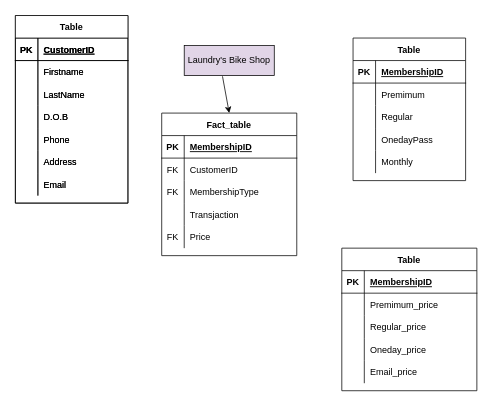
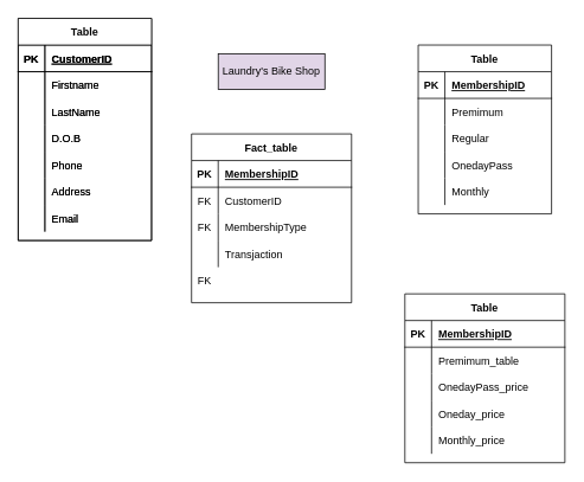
  <mxCell id="0" />
  <mxCell id="1" parent="0" />
  <mxCell id="2" value="Laundry's Bike Shop" style="rounded=0;whiteSpace=wrap;html=1;fillColor=#e1d5e7;" parent="1" vertex="1"><mxGeometry x="245" y="60" width="120" height="40" as="geometry" /></mxCell>
- <mxCell id="3" value="" style="endArrow=classic;html=1;rounded=0;exitX=0.425;exitY=1.025;exitDx=0;exitDy=0;exitPerimeter=0;entryX=0.5;entryY=0;entryDx=0;entryDy=0;" parent="1" source="2" target="4" edge="1"><mxGeometry width="50" height="50" relative="1" as="geometry"><mxPoint x="240" y="370" as="sourcePoint" /><mxPoint x="260" y="80" as="targetPoint" /></mxGeometry></mxCell>
  <mxCell id="4" value="Fact_table" style="shape=table;startSize=30;container=1;collapsible=1;childLayout=tableLayout;fixedRows=1;rowLines=0;fontStyle=1;align=center;resizeLast=1;" parent="1" vertex="1"><mxGeometry x="215" y="150" width="180" height="190" as="geometry" /></mxCell>
  <mxCell id="5" value="" style="shape=partialRectangle;collapsible=0;dropTarget=0;pointerEvents=0;fillColor=none;top=0;left=0;bottom=1;right=0;points=[[0,0.5],[1,0.5]];portConstraint=eastwest;" parent="4" vertex="1"><mxGeometry y="30" width="180" height="30" as="geometry" /></mxCell>
  <mxCell id="6" value="PK" style="shape=partialRectangle;connectable=0;fillColor=none;top=0;left=0;bottom=0;right=0;fontStyle=1;overflow=hidden;" parent="5" vertex="1"><mxGeometry width="30" height="30" as="geometry"><mxRectangle width="30" height="30" as="alternateBounds" /></mxGeometry></mxCell>
  <mxCell id="7" value="MembershipID" style="shape=partialRectangle;connectable=0;fillColor=none;top=0;left=0;bottom=0;right=0;align=left;spacingLeft=6;fontStyle=5;overflow=hidden;" parent="5" vertex="1"><mxGeometry x="30" width="150" height="30" as="geometry"><mxRectangle width="150" height="30" as="alternateBounds" /></mxGeometry></mxCell>
  <mxCell id="8" value="" style="shape=partialRectangle;collapsible=0;dropTarget=0;pointerEvents=0;fillColor=none;top=0;left=0;bottom=0;right=0;points=[[0,0.5],[1,0.5]];portConstraint=eastwest;" parent="4" vertex="1"><mxGeometry y="60" width="180" height="30" as="geometry" /></mxCell>
  <mxCell id="9" value="FK" style="shape=partialRectangle;connectable=0;fillColor=none;top=0;left=0;bottom=0;right=0;editable=1;overflow=hidden;" parent="8" vertex="1"><mxGeometry width="30" height="30" as="geometry"><mxRectangle width="30" height="30" as="alternateBounds" /></mxGeometry></mxCell>
  <mxCell id="10" value="CustomerID" style="shape=partialRectangle;connectable=0;fillColor=none;top=0;left=0;bottom=0;right=0;align=left;spacingLeft=6;overflow=hidden;" parent="8" vertex="1"><mxGeometry x="30" width="150" height="30" as="geometry"><mxRectangle width="150" height="30" as="alternateBounds" /></mxGeometry></mxCell>
  <mxCell id="11" value="" style="shape=partialRectangle;collapsible=0;dropTarget=0;pointerEvents=0;fillColor=none;top=0;left=0;bottom=0;right=0;points=[[0,0.5],[1,0.5]];portConstraint=eastwest;" parent="4" vertex="1"><mxGeometry y="90" width="180" height="30" as="geometry" /></mxCell>
  <mxCell id="12" value="FK" style="shape=partialRectangle;connectable=0;fillColor=none;top=0;left=0;bottom=0;right=0;editable=1;overflow=hidden;" parent="11" vertex="1"><mxGeometry width="30" height="30" as="geometry"><mxRectangle width="30" height="30" as="alternateBounds" /></mxGeometry></mxCell>
  <mxCell id="13" value="MembershipType" style="shape=partialRectangle;connectable=0;fillColor=none;top=0;left=0;bottom=0;right=0;align=left;spacingLeft=6;overflow=hidden;" parent="11" vertex="1"><mxGeometry x="30" width="150" height="30" as="geometry"><mxRectangle width="150" height="30" as="alternateBounds" /></mxGeometry></mxCell>
  <mxCell id="14" value="" style="shape=partialRectangle;collapsible=0;dropTarget=0;pointerEvents=0;fillColor=none;top=0;left=0;bottom=0;right=0;points=[[0,0.5],[1,0.5]];portConstraint=eastwest;" parent="4" vertex="1"><mxGeometry y="120" width="180" height="30" as="geometry" /></mxCell>
  <mxCell id="15" value="" style="shape=partialRectangle;connectable=0;fillColor=none;top=0;left=0;bottom=0;right=0;editable=1;overflow=hidden;" parent="14" vertex="1"><mxGeometry width="30" height="30" as="geometry"><mxRectangle width="30" height="30" as="alternateBounds" /></mxGeometry></mxCell>
  <mxCell id="16" value="Transjaction" style="shape=partialRectangle;connectable=0;fillColor=none;top=0;left=0;bottom=0;right=0;align=left;spacingLeft=6;overflow=hidden;" parent="14" vertex="1"><mxGeometry x="30" width="150" height="30" as="geometry"><mxRectangle width="150" height="30" as="alternateBounds" /></mxGeometry></mxCell>
  <mxCell id="17" value="" style="shape=partialRectangle;collapsible=0;dropTarget=0;pointerEvents=0;fillColor=none;top=0;left=0;bottom=0;right=0;points=[[0,0.5],[1,0.5]];portConstraint=eastwest;" parent="4" vertex="1"><mxGeometry y="150" width="180" height="30" as="geometry" /></mxCell>
  <mxCell id="18" value="FK" style="shape=partialRectangle;connectable=0;fillColor=none;top=0;left=0;bottom=0;right=0;editable=1;overflow=hidden;" parent="17" vertex="1"><mxGeometry width="30" height="30" as="geometry"><mxRectangle width="30" height="30" as="alternateBounds" /></mxGeometry></mxCell>
- <mxCell id="19" value="Price" style="shape=partialRectangle;connectable=0;fillColor=none;top=0;left=0;bottom=0;right=0;align=left;spacingLeft=6;overflow=hidden;" parent="17" vertex="1"><mxGeometry x="30" width="150" height="30" as="geometry"><mxRectangle width="150" height="30" as="alternateBounds" /></mxGeometry></mxCell>
  <mxCell id="20" value="Table" style="shape=table;startSize=30;container=1;collapsible=1;childLayout=tableLayout;fixedRows=1;rowLines=0;fontStyle=1;align=center;resizeLast=1;" parent="1" vertex="1"><mxGeometry x="20" y="20" width="150" height="250" as="geometry" /></mxCell>
  <mxCell id="21" value="" style="shape=partialRectangle;collapsible=0;dropTarget=0;pointerEvents=0;fillColor=none;top=0;left=0;bottom=1;right=0;points=[[0,0.5],[1,0.5]];portConstraint=eastwest;" parent="20" vertex="1"><mxGeometry y="30" width="150" height="30" as="geometry" /></mxCell>
  <mxCell id="22" value="PK" style="shape=partialRectangle;connectable=0;fillColor=none;top=0;left=0;bottom=0;right=0;fontStyle=1;overflow=hidden;" parent="21" vertex="1"><mxGeometry width="30" height="30" as="geometry"><mxRectangle width="30" height="30" as="alternateBounds" /></mxGeometry></mxCell>
  <mxCell id="23" value="CustomerID" style="shape=partialRectangle;connectable=0;fillColor=none;top=0;left=0;bottom=0;right=0;align=left;spacingLeft=6;fontStyle=5;overflow=hidden;" parent="21" vertex="1"><mxGeometry x="30" width="120" height="30" as="geometry"><mxRectangle width="120" height="30" as="alternateBounds" /></mxGeometry></mxCell>
  <mxCell id="24" value="" style="shape=partialRectangle;collapsible=0;dropTarget=0;pointerEvents=0;fillColor=none;top=0;left=0;bottom=0;right=0;points=[[0,0.5],[1,0.5]];portConstraint=eastwest;" parent="20" vertex="1"><mxGeometry y="60" width="150" height="30" as="geometry" /></mxCell>
  <mxCell id="25" value="" style="shape=partialRectangle;connectable=0;fillColor=none;top=0;left=0;bottom=0;right=0;editable=1;overflow=hidden;" parent="24" vertex="1"><mxGeometry width="30" height="30" as="geometry"><mxRectangle width="30" height="30" as="alternateBounds" /></mxGeometry></mxCell>
  <mxCell id="26" value="Firstname" style="shape=partialRectangle;connectable=0;fillColor=none;top=0;left=0;bottom=0;right=0;align=left;spacingLeft=6;overflow=hidden;" parent="24" vertex="1"><mxGeometry x="30" width="120" height="30" as="geometry"><mxRectangle width="120" height="30" as="alternateBounds" /></mxGeometry></mxCell>
  <mxCell id="27" value="" style="shape=partialRectangle;collapsible=0;dropTarget=0;pointerEvents=0;fillColor=none;top=0;left=0;bottom=0;right=0;points=[[0,0.5],[1,0.5]];portConstraint=eastwest;" parent="20" vertex="1"><mxGeometry y="90" width="150" height="30" as="geometry" /></mxCell>
  <mxCell id="28" value="" style="shape=partialRectangle;connectable=0;fillColor=none;top=0;left=0;bottom=0;right=0;editable=1;overflow=hidden;" parent="27" vertex="1"><mxGeometry width="30" height="30" as="geometry"><mxRectangle width="30" height="30" as="alternateBounds" /></mxGeometry></mxCell>
  <mxCell id="29" value="LastName" style="shape=partialRectangle;connectable=0;fillColor=none;top=0;left=0;bottom=0;right=0;align=left;spacingLeft=6;overflow=hidden;" parent="27" vertex="1"><mxGeometry x="30" width="120" height="30" as="geometry"><mxRectangle width="120" height="30" as="alternateBounds" /></mxGeometry></mxCell>
  <mxCell id="30" value="" style="shape=partialRectangle;collapsible=0;dropTarget=0;pointerEvents=0;fillColor=none;top=0;left=0;bottom=0;right=0;points=[[0,0.5],[1,0.5]];portConstraint=eastwest;" parent="20" vertex="1"><mxGeometry y="120" width="150" height="30" as="geometry" /></mxCell>
  <mxCell id="31" value="" style="shape=partialRectangle;connectable=0;fillColor=none;top=0;left=0;bottom=0;right=0;editable=1;overflow=hidden;" parent="30" vertex="1"><mxGeometry width="30" height="30" as="geometry"><mxRectangle width="30" height="30" as="alternateBounds" /></mxGeometry></mxCell>
  <mxCell id="32" value="D.O.B" style="shape=partialRectangle;connectable=0;fillColor=none;top=0;left=0;bottom=0;right=0;align=left;spacingLeft=6;overflow=hidden;" parent="30" vertex="1"><mxGeometry x="30" width="120" height="30" as="geometry"><mxRectangle width="120" height="30" as="alternateBounds" /></mxGeometry></mxCell>
  <mxCell id="33" value="" style="shape=partialRectangle;collapsible=0;dropTarget=0;pointerEvents=0;fillColor=none;top=0;left=0;bottom=0;right=0;points=[[0,0.5],[1,0.5]];portConstraint=eastwest;" parent="20" vertex="1"><mxGeometry y="150" width="150" height="30" as="geometry" /></mxCell>
  <mxCell id="34" value="" style="shape=partialRectangle;connectable=0;fillColor=none;top=0;left=0;bottom=0;right=0;editable=1;overflow=hidden;" parent="33" vertex="1"><mxGeometry width="30" height="30" as="geometry"><mxRectangle width="30" height="30" as="alternateBounds" /></mxGeometry></mxCell>
  <mxCell id="35" value="Phone" style="shape=partialRectangle;connectable=0;fillColor=none;top=0;left=0;bottom=0;right=0;align=left;spacingLeft=6;overflow=hidden;" parent="33" vertex="1"><mxGeometry x="30" width="120" height="30" as="geometry"><mxRectangle width="120" height="30" as="alternateBounds" /></mxGeometry></mxCell>
  <mxCell id="36" value="" style="shape=partialRectangle;collapsible=0;dropTarget=0;pointerEvents=0;fillColor=none;top=0;left=0;bottom=0;right=0;points=[[0,0.5],[1,0.5]];portConstraint=eastwest;" parent="20" vertex="1"><mxGeometry y="180" width="150" height="30" as="geometry" /></mxCell>
  <mxCell id="37" value="" style="shape=partialRectangle;connectable=0;fillColor=none;top=0;left=0;bottom=0;right=0;editable=1;overflow=hidden;" parent="36" vertex="1"><mxGeometry width="30" height="30" as="geometry"><mxRectangle width="30" height="30" as="alternateBounds" /></mxGeometry></mxCell>
  <mxCell id="38" value="Address" style="shape=partialRectangle;connectable=0;fillColor=none;top=0;left=0;bottom=0;right=0;align=left;spacingLeft=6;overflow=hidden;" parent="36" vertex="1"><mxGeometry x="30" width="120" height="30" as="geometry"><mxRectangle width="120" height="30" as="alternateBounds" /></mxGeometry></mxCell>
  <mxCell id="39" value="" style="shape=partialRectangle;collapsible=0;dropTarget=0;pointerEvents=0;fillColor=none;top=0;left=0;bottom=0;right=0;points=[[0,0.5],[1,0.5]];portConstraint=eastwest;" parent="20" vertex="1"><mxGeometry y="210" width="150" height="30" as="geometry" /></mxCell>
  <mxCell id="40" value="" style="shape=partialRectangle;connectable=0;fillColor=none;top=0;left=0;bottom=0;right=0;editable=1;overflow=hidden;" parent="39" vertex="1"><mxGeometry width="30" height="30" as="geometry"><mxRectangle width="30" height="30" as="alternateBounds" /></mxGeometry></mxCell>
  <mxCell id="41" value="Email" style="shape=partialRectangle;connectable=0;fillColor=none;top=0;left=0;bottom=0;right=0;align=left;spacingLeft=6;overflow=hidden;" parent="39" vertex="1"><mxGeometry x="30" width="120" height="30" as="geometry"><mxRectangle width="120" height="30" as="alternateBounds" /></mxGeometry></mxCell>
  <mxCell id="42" value="Table" style="shape=table;startSize=30;container=1;collapsible=1;childLayout=tableLayout;fixedRows=1;rowLines=0;fontStyle=1;align=center;resizeLast=1;" parent="1" vertex="1"><mxGeometry x="20" y="20" width="150" height="250" as="geometry" /></mxCell>
  <mxCell id="43" value="" style="shape=partialRectangle;collapsible=0;dropTarget=0;pointerEvents=0;fillColor=none;top=0;left=0;bottom=1;right=0;points=[[0,0.5],[1,0.5]];portConstraint=eastwest;" parent="42" vertex="1"><mxGeometry y="30" width="150" height="30" as="geometry" /></mxCell>
  <mxCell id="44" value="PK" style="shape=partialRectangle;connectable=0;fillColor=none;top=0;left=0;bottom=0;right=0;fontStyle=1;overflow=hidden;" parent="43" vertex="1"><mxGeometry width="30" height="30" as="geometry"><mxRectangle width="30" height="30" as="alternateBounds" /></mxGeometry></mxCell>
  <mxCell id="45" value="CustomerID" style="shape=partialRectangle;connectable=0;fillColor=none;top=0;left=0;bottom=0;right=0;align=left;spacingLeft=6;fontStyle=5;overflow=hidden;" parent="43" vertex="1"><mxGeometry x="30" width="120" height="30" as="geometry"><mxRectangle width="120" height="30" as="alternateBounds" /></mxGeometry></mxCell>
  <mxCell id="46" value="" style="shape=partialRectangle;collapsible=0;dropTarget=0;pointerEvents=0;fillColor=none;top=0;left=0;bottom=0;right=0;points=[[0,0.5],[1,0.5]];portConstraint=eastwest;" parent="42" vertex="1"><mxGeometry y="60" width="150" height="30" as="geometry" /></mxCell>
  <mxCell id="47" value="" style="shape=partialRectangle;connectable=0;fillColor=none;top=0;left=0;bottom=0;right=0;editable=1;overflow=hidden;" parent="46" vertex="1"><mxGeometry width="30" height="30" as="geometry"><mxRectangle width="30" height="30" as="alternateBounds" /></mxGeometry></mxCell>
  <mxCell id="48" value="Firstname" style="shape=partialRectangle;connectable=0;fillColor=none;top=0;left=0;bottom=0;right=0;align=left;spacingLeft=6;overflow=hidden;" parent="46" vertex="1"><mxGeometry x="30" width="120" height="30" as="geometry"><mxRectangle width="120" height="30" as="alternateBounds" /></mxGeometry></mxCell>
  <mxCell id="49" value="" style="shape=partialRectangle;collapsible=0;dropTarget=0;pointerEvents=0;fillColor=none;top=0;left=0;bottom=0;right=0;points=[[0,0.5],[1,0.5]];portConstraint=eastwest;" parent="42" vertex="1"><mxGeometry y="90" width="150" height="30" as="geometry" /></mxCell>
  <mxCell id="50" value="" style="shape=partialRectangle;connectable=0;fillColor=none;top=0;left=0;bottom=0;right=0;editable=1;overflow=hidden;" parent="49" vertex="1"><mxGeometry width="30" height="30" as="geometry"><mxRectangle width="30" height="30" as="alternateBounds" /></mxGeometry></mxCell>
  <mxCell id="51" value="LastName" style="shape=partialRectangle;connectable=0;fillColor=none;top=0;left=0;bottom=0;right=0;align=left;spacingLeft=6;overflow=hidden;" parent="49" vertex="1"><mxGeometry x="30" width="120" height="30" as="geometry"><mxRectangle width="120" height="30" as="alternateBounds" /></mxGeometry></mxCell>
  <mxCell id="52" value="" style="shape=partialRectangle;collapsible=0;dropTarget=0;pointerEvents=0;fillColor=none;top=0;left=0;bottom=0;right=0;points=[[0,0.5],[1,0.5]];portConstraint=eastwest;" parent="42" vertex="1"><mxGeometry y="120" width="150" height="30" as="geometry" /></mxCell>
  <mxCell id="53" value="" style="shape=partialRectangle;connectable=0;fillColor=none;top=0;left=0;bottom=0;right=0;editable=1;overflow=hidden;" parent="52" vertex="1"><mxGeometry width="30" height="30" as="geometry"><mxRectangle width="30" height="30" as="alternateBounds" /></mxGeometry></mxCell>
  <mxCell id="54" value="D.O.B" style="shape=partialRectangle;connectable=0;fillColor=none;top=0;left=0;bottom=0;right=0;align=left;spacingLeft=6;overflow=hidden;" parent="52" vertex="1"><mxGeometry x="30" width="120" height="30" as="geometry"><mxRectangle width="120" height="30" as="alternateBounds" /></mxGeometry></mxCell>
  <mxCell id="55" value="" style="shape=partialRectangle;collapsible=0;dropTarget=0;pointerEvents=0;fillColor=none;top=0;left=0;bottom=0;right=0;points=[[0,0.5],[1,0.5]];portConstraint=eastwest;" parent="42" vertex="1"><mxGeometry y="150" width="150" height="30" as="geometry" /></mxCell>
  <mxCell id="56" value="" style="shape=partialRectangle;connectable=0;fillColor=none;top=0;left=0;bottom=0;right=0;editable=1;overflow=hidden;" parent="55" vertex="1"><mxGeometry width="30" height="30" as="geometry"><mxRectangle width="30" height="30" as="alternateBounds" /></mxGeometry></mxCell>
  <mxCell id="57" value="Phone" style="shape=partialRectangle;connectable=0;fillColor=none;top=0;left=0;bottom=0;right=0;align=left;spacingLeft=6;overflow=hidden;" parent="55" vertex="1"><mxGeometry x="30" width="120" height="30" as="geometry"><mxRectangle width="120" height="30" as="alternateBounds" /></mxGeometry></mxCell>
  <mxCell id="58" value="" style="shape=partialRectangle;collapsible=0;dropTarget=0;pointerEvents=0;fillColor=none;top=0;left=0;bottom=0;right=0;points=[[0,0.5],[1,0.5]];portConstraint=eastwest;" parent="42" vertex="1"><mxGeometry y="180" width="150" height="30" as="geometry" /></mxCell>
  <mxCell id="59" value="" style="shape=partialRectangle;connectable=0;fillColor=none;top=0;left=0;bottom=0;right=0;editable=1;overflow=hidden;" parent="58" vertex="1"><mxGeometry width="30" height="30" as="geometry"><mxRectangle width="30" height="30" as="alternateBounds" /></mxGeometry></mxCell>
  <mxCell id="60" value="Address" style="shape=partialRectangle;connectable=0;fillColor=none;top=0;left=0;bottom=0;right=0;align=left;spacingLeft=6;overflow=hidden;" parent="58" vertex="1"><mxGeometry x="30" width="120" height="30" as="geometry"><mxRectangle width="120" height="30" as="alternateBounds" /></mxGeometry></mxCell>
  <mxCell id="61" value="" style="shape=partialRectangle;collapsible=0;dropTarget=0;pointerEvents=0;fillColor=none;top=0;left=0;bottom=0;right=0;points=[[0,0.5],[1,0.5]];portConstraint=eastwest;" parent="42" vertex="1"><mxGeometry y="210" width="150" height="30" as="geometry" /></mxCell>
  <mxCell id="62" value="" style="shape=partialRectangle;connectable=0;fillColor=none;top=0;left=0;bottom=0;right=0;editable=1;overflow=hidden;" parent="61" vertex="1"><mxGeometry width="30" height="30" as="geometry"><mxRectangle width="30" height="30" as="alternateBounds" /></mxGeometry></mxCell>
  <mxCell id="63" value="Email" style="shape=partialRectangle;connectable=0;fillColor=none;top=0;left=0;bottom=0;right=0;align=left;spacingLeft=6;overflow=hidden;" parent="61" vertex="1"><mxGeometry x="30" width="120" height="30" as="geometry"><mxRectangle width="120" height="30" as="alternateBounds" /></mxGeometry></mxCell>
  <mxCell id="64" value="Table" style="shape=table;startSize=30;container=1;collapsible=1;childLayout=tableLayout;fixedRows=1;rowLines=0;fontStyle=1;align=center;resizeLast=1;" parent="1" vertex="1"><mxGeometry x="470" y="50" width="150" height="190" as="geometry" /></mxCell>
  <mxCell id="65" value="" style="shape=partialRectangle;collapsible=0;dropTarget=0;pointerEvents=0;fillColor=none;top=0;left=0;bottom=1;right=0;points=[[0,0.5],[1,0.5]];portConstraint=eastwest;" parent="64" vertex="1"><mxGeometry y="30" width="150" height="30" as="geometry" /></mxCell>
  <mxCell id="66" value="PK" style="shape=partialRectangle;connectable=0;fillColor=none;top=0;left=0;bottom=0;right=0;fontStyle=1;overflow=hidden;" parent="65" vertex="1"><mxGeometry width="30" height="30" as="geometry"><mxRectangle width="30" height="30" as="alternateBounds" /></mxGeometry></mxCell>
  <mxCell id="67" value="MembershipID" style="shape=partialRectangle;connectable=0;fillColor=none;top=0;left=0;bottom=0;right=0;align=left;spacingLeft=6;fontStyle=5;overflow=hidden;" parent="65" vertex="1"><mxGeometry x="30" width="120" height="30" as="geometry"><mxRectangle width="120" height="30" as="alternateBounds" /></mxGeometry></mxCell>
  <mxCell id="68" value="" style="shape=partialRectangle;collapsible=0;dropTarget=0;pointerEvents=0;fillColor=none;top=0;left=0;bottom=0;right=0;points=[[0,0.5],[1,0.5]];portConstraint=eastwest;" parent="64" vertex="1"><mxGeometry y="60" width="150" height="30" as="geometry" /></mxCell>
  <mxCell id="69" value="" style="shape=partialRectangle;connectable=0;fillColor=none;top=0;left=0;bottom=0;right=0;editable=1;overflow=hidden;" parent="68" vertex="1"><mxGeometry width="30" height="30" as="geometry"><mxRectangle width="30" height="30" as="alternateBounds" /></mxGeometry></mxCell>
  <mxCell id="70" value="Premimum" style="shape=partialRectangle;connectable=0;fillColor=none;top=0;left=0;bottom=0;right=0;align=left;spacingLeft=6;overflow=hidden;" parent="68" vertex="1"><mxGeometry x="30" width="120" height="30" as="geometry"><mxRectangle width="120" height="30" as="alternateBounds" /></mxGeometry></mxCell>
  <mxCell id="71" value="" style="shape=partialRectangle;collapsible=0;dropTarget=0;pointerEvents=0;fillColor=none;top=0;left=0;bottom=0;right=0;points=[[0,0.5],[1,0.5]];portConstraint=eastwest;" parent="64" vertex="1"><mxGeometry y="90" width="150" height="30" as="geometry" /></mxCell>
  <mxCell id="72" value="" style="shape=partialRectangle;connectable=0;fillColor=none;top=0;left=0;bottom=0;right=0;editable=1;overflow=hidden;" parent="71" vertex="1"><mxGeometry width="30" height="30" as="geometry"><mxRectangle width="30" height="30" as="alternateBounds" /></mxGeometry></mxCell>
  <mxCell id="73" value="Regular" style="shape=partialRectangle;connectable=0;fillColor=none;top=0;left=0;bottom=0;right=0;align=left;spacingLeft=6;overflow=hidden;" parent="71" vertex="1"><mxGeometry x="30" width="120" height="30" as="geometry"><mxRectangle width="120" height="30" as="alternateBounds" /></mxGeometry></mxCell>
  <mxCell id="74" value="" style="shape=partialRectangle;collapsible=0;dropTarget=0;pointerEvents=0;fillColor=none;top=0;left=0;bottom=0;right=0;points=[[0,0.5],[1,0.5]];portConstraint=eastwest;" parent="64" vertex="1"><mxGeometry y="120" width="150" height="30" as="geometry" /></mxCell>
  <mxCell id="75" value="" style="shape=partialRectangle;connectable=0;fillColor=none;top=0;left=0;bottom=0;right=0;editable=1;overflow=hidden;" parent="74" vertex="1"><mxGeometry width="30" height="30" as="geometry"><mxRectangle width="30" height="30" as="alternateBounds" /></mxGeometry></mxCell>
  <mxCell id="76" value="OnedayPass" style="shape=partialRectangle;connectable=0;fillColor=none;top=0;left=0;bottom=0;right=0;align=left;spacingLeft=6;overflow=hidden;" parent="74" vertex="1"><mxGeometry x="30" width="120" height="30" as="geometry"><mxRectangle width="120" height="30" as="alternateBounds" /></mxGeometry></mxCell>
  <mxCell id="77" value="" style="shape=partialRectangle;collapsible=0;dropTarget=0;pointerEvents=0;fillColor=none;top=0;left=0;bottom=0;right=0;points=[[0,0.5],[1,0.5]];portConstraint=eastwest;" parent="64" vertex="1"><mxGeometry y="150" width="150" height="30" as="geometry" /></mxCell>
  <mxCell id="78" value="" style="shape=partialRectangle;connectable=0;fillColor=none;top=0;left=0;bottom=0;right=0;editable=1;overflow=hidden;" parent="77" vertex="1"><mxGeometry width="30" height="30" as="geometry"><mxRectangle width="30" height="30" as="alternateBounds" /></mxGeometry></mxCell>
  <mxCell id="79" value="Monthly" style="shape=partialRectangle;connectable=0;fillColor=none;top=0;left=0;bottom=0;right=0;align=left;spacingLeft=6;overflow=hidden;" parent="77" vertex="1"><mxGeometry x="30" width="120" height="30" as="geometry"><mxRectangle width="120" height="30" as="alternateBounds" /></mxGeometry></mxCell>
  <mxCell id="80" value="Table" style="shape=table;startSize=30;container=1;collapsible=1;childLayout=tableLayout;fixedRows=1;rowLines=0;fontStyle=1;align=center;resizeLast=1;" parent="1" vertex="1"><mxGeometry x="455" y="330" width="180" height="190" as="geometry" /></mxCell>
  <mxCell id="81" value="" style="shape=partialRectangle;collapsible=0;dropTarget=0;pointerEvents=0;fillColor=none;top=0;left=0;bottom=1;right=0;points=[[0,0.5],[1,0.5]];portConstraint=eastwest;" parent="80" vertex="1"><mxGeometry y="30" width="180" height="30" as="geometry" /></mxCell>
  <mxCell id="82" value="PK" style="shape=partialRectangle;connectable=0;fillColor=none;top=0;left=0;bottom=0;right=0;fontStyle=1;overflow=hidden;" parent="81" vertex="1"><mxGeometry width="30" height="30" as="geometry"><mxRectangle width="30" height="30" as="alternateBounds" /></mxGeometry></mxCell>
  <mxCell id="83" value="MembershipID" style="shape=partialRectangle;connectable=0;fillColor=none;top=0;left=0;bottom=0;right=0;align=left;spacingLeft=6;fontStyle=5;overflow=hidden;" parent="81" vertex="1"><mxGeometry x="30" width="150" height="30" as="geometry"><mxRectangle width="150" height="30" as="alternateBounds" /></mxGeometry></mxCell>
  <mxCell id="84" value="" style="shape=partialRectangle;collapsible=0;dropTarget=0;pointerEvents=0;fillColor=none;top=0;left=0;bottom=0;right=0;points=[[0,0.5],[1,0.5]];portConstraint=eastwest;" parent="80" vertex="1"><mxGeometry y="60" width="180" height="30" as="geometry" /></mxCell>
  <mxCell id="85" value="" style="shape=partialRectangle;connectable=0;fillColor=none;top=0;left=0;bottom=0;right=0;editable=1;overflow=hidden;" parent="84" vertex="1"><mxGeometry width="30" height="30" as="geometry"><mxRectangle width="30" height="30" as="alternateBounds" /></mxGeometry></mxCell>
- <mxCell id="86" value="Premimum_price" style="shape=partialRectangle;connectable=0;fillColor=none;top=0;left=0;bottom=0;right=0;align=left;spacingLeft=6;overflow=hidden;" parent="84" vertex="1"><mxGeometry x="30" width="150" height="30" as="geometry"><mxRectangle width="150" height="30" as="alternateBounds" /></mxGeometry></mxCell>
+ <mxCell id="86" value="Premimum_table" style="shape=partialRectangle;connectable=0;fillColor=none;top=0;left=0;bottom=0;right=0;align=left;spacingLeft=6;overflow=hidden;" parent="84" vertex="1"><mxGeometry x="30" width="150" height="30" as="geometry"><mxRectangle width="150" height="30" as="alternateBounds" /></mxGeometry></mxCell>
  <mxCell id="87" value="" style="shape=partialRectangle;collapsible=0;dropTarget=0;pointerEvents=0;fillColor=none;top=0;left=0;bottom=0;right=0;points=[[0,0.5],[1,0.5]];portConstraint=eastwest;" parent="80" vertex="1"><mxGeometry y="90" width="180" height="30" as="geometry" /></mxCell>
  <mxCell id="88" value="" style="shape=partialRectangle;connectable=0;fillColor=none;top=0;left=0;bottom=0;right=0;editable=1;overflow=hidden;" parent="87" vertex="1"><mxGeometry width="30" height="30" as="geometry"><mxRectangle width="30" height="30" as="alternateBounds" /></mxGeometry></mxCell>
- <mxCell id="89" value="Regular_price" style="shape=partialRectangle;connectable=0;fillColor=none;top=0;left=0;bottom=0;right=0;align=left;spacingLeft=6;overflow=hidden;" parent="87" vertex="1"><mxGeometry x="30" width="150" height="30" as="geometry"><mxRectangle width="150" height="30" as="alternateBounds" /></mxGeometry></mxCell>
+ <mxCell id="89" value="OnedayPass_price" style="shape=partialRectangle;connectable=0;fillColor=none;top=0;left=0;bottom=0;right=0;align=left;spacingLeft=6;overflow=hidden;" parent="87" vertex="1"><mxGeometry x="30" width="150" height="30" as="geometry"><mxRectangle width="150" height="30" as="alternateBounds" /></mxGeometry></mxCell>
  <mxCell id="90" value="" style="shape=partialRectangle;collapsible=0;dropTarget=0;pointerEvents=0;fillColor=none;top=0;left=0;bottom=0;right=0;points=[[0,0.5],[1,0.5]];portConstraint=eastwest;" parent="80" vertex="1"><mxGeometry y="120" width="180" height="30" as="geometry" /></mxCell>
  <mxCell id="91" value="" style="shape=partialRectangle;connectable=0;fillColor=none;top=0;left=0;bottom=0;right=0;editable=1;overflow=hidden;" parent="90" vertex="1"><mxGeometry width="30" height="30" as="geometry"><mxRectangle width="30" height="30" as="alternateBounds" /></mxGeometry></mxCell>
  <mxCell id="92" value="Oneday_price" style="shape=partialRectangle;connectable=0;fillColor=none;top=0;left=0;bottom=0;right=0;align=left;spacingLeft=6;overflow=hidden;" parent="90" vertex="1"><mxGeometry x="30" width="150" height="30" as="geometry"><mxRectangle width="150" height="30" as="alternateBounds" /></mxGeometry></mxCell>
  <mxCell id="93" value="" style="shape=partialRectangle;collapsible=0;dropTarget=0;pointerEvents=0;fillColor=none;top=0;left=0;bottom=0;right=0;points=[[0,0.5],[1,0.5]];portConstraint=eastwest;" parent="80" vertex="1"><mxGeometry y="150" width="180" height="30" as="geometry" /></mxCell>
  <mxCell id="94" value="" style="shape=partialRectangle;connectable=0;fillColor=none;top=0;left=0;bottom=0;right=0;editable=1;overflow=hidden;" parent="93" vertex="1"><mxGeometry width="30" height="30" as="geometry"><mxRectangle width="30" height="30" as="alternateBounds" /></mxGeometry></mxCell>
- <mxCell id="95" value="Email_price" style="shape=partialRectangle;connectable=0;fillColor=none;top=0;left=0;bottom=0;right=0;align=left;spacingLeft=6;overflow=hidden;" parent="93" vertex="1"><mxGeometry x="30" width="150" height="30" as="geometry"><mxRectangle width="150" height="30" as="alternateBounds" /></mxGeometry></mxCell>
+ <mxCell id="95" value="Monthly_price" style="shape=partialRectangle;connectable=0;fillColor=none;top=0;left=0;bottom=0;right=0;align=left;spacingLeft=6;overflow=hidden;" parent="93" vertex="1"><mxGeometry x="30" width="150" height="30" as="geometry"><mxRectangle width="150" height="30" as="alternateBounds" /></mxGeometry></mxCell>
